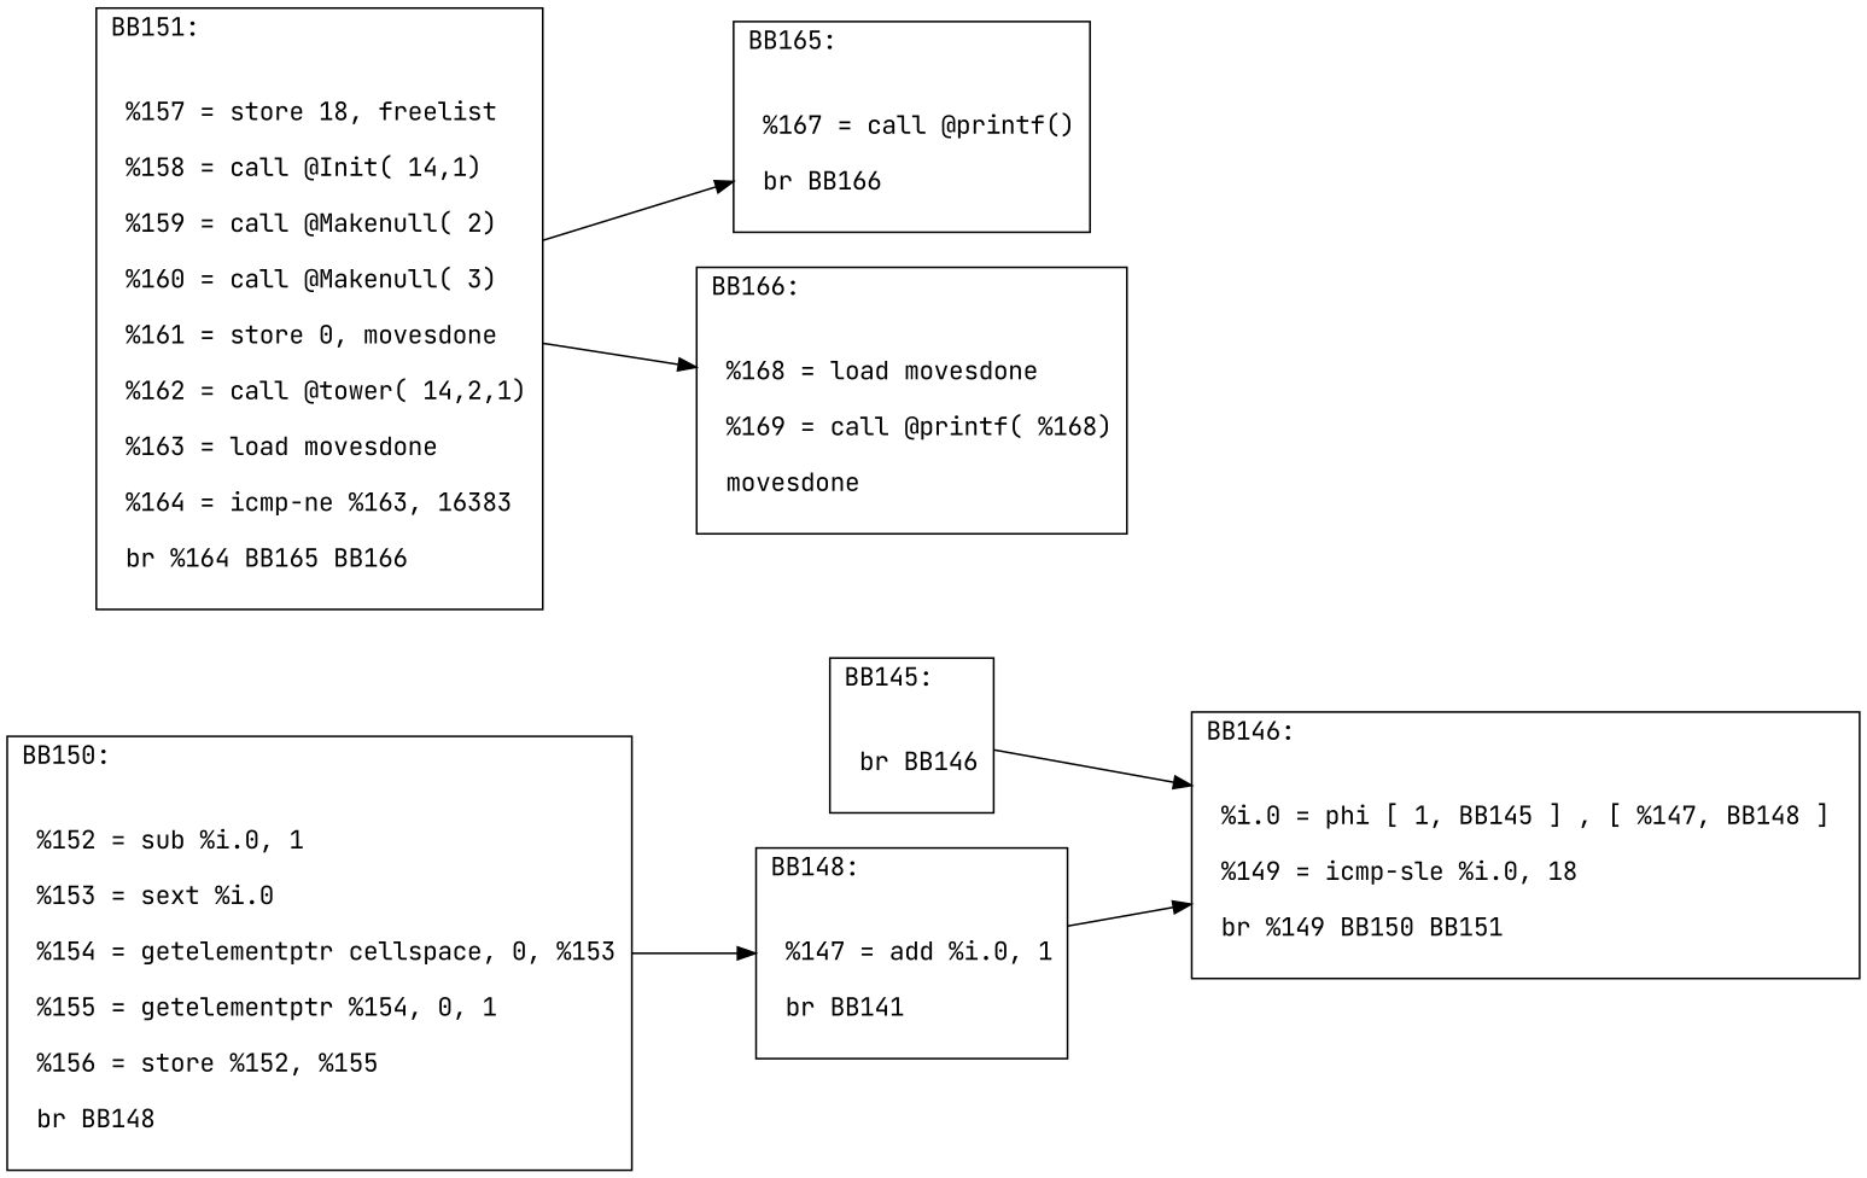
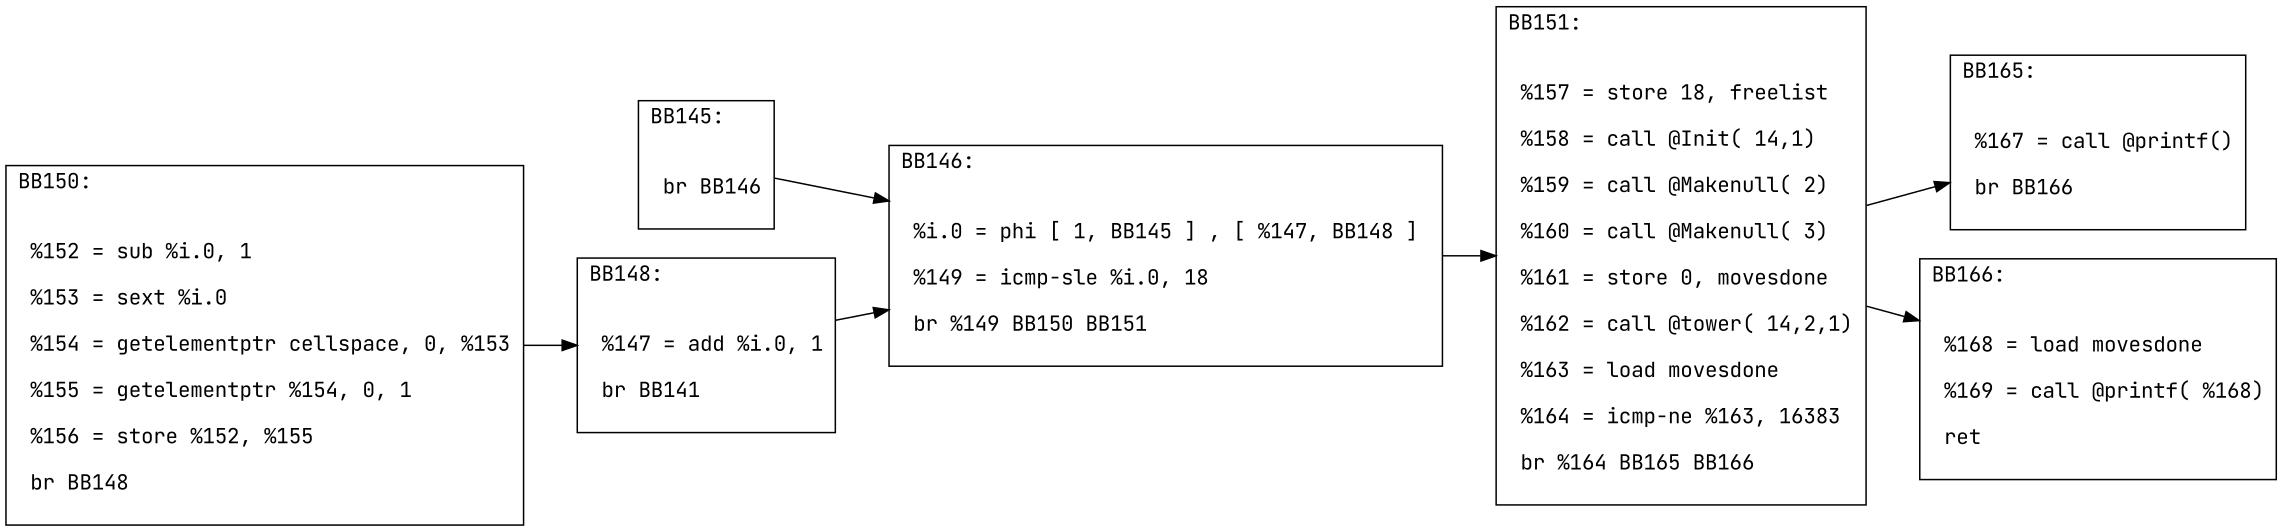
  digraph {
    fontname="JetBrains Mono"
    rankdir=LR
    node [fontname="JetBrains Mono" shape=record]
    edge [fontname="JetBrains Mono"]
    n1 [label="{BB145:\l\l\n             br BB146\l\n             }"]
    n2 [label="{BB146:\l\l\n             %i.0 = phi [ 1, BB145 ] , [ %147, BB148 ] \l\n             %149 = icmp-sle %i.0, 18\l\n             br %149 BB150 BB151\l\n             }"]
    n3 [label="{BB151:\l\l\n             %157 = store 18, freelist\l\n             %158 = call @Init( 14,1)\l\n             %159 = call @Makenull( 2)\l\n             %160 = call @Makenull( 3)\l\n             %161 = store 0, movesdone\l\n             %162 = call @tower( 14,2,1)\l\n             %163 = load movesdone\l\n             %164 = icmp-ne %163, 16383\l\n             br %164 BB165 BB166\l\n             }"]
    n4 [label="{BB150:\l\l\n             %152 = sub %i.0, 1\l\n             %153 = sext %i.0\l\n             %154 = getelementptr cellspace, 0, %153\l\n             %155 = getelementptr %154, 0, 1\l\n             %156 = store %152, %155\l\n             br BB148\l\n             }"]
    n5 [label="{BB148:\l\l\n             %147 = add %i.0, 1\l\n             br BB141\l\n             }"]
    n6 [label="{BB165:\l\l\n             %167 = call @printf()\l\n             br BB166\l\n             }"]
-   n7 [label="{BB166:\l\l\n             %168 = load movesdone\l\n             %169 = call @printf( %168)\l\n             movesdone\l\n             }"]
+   n7 [label="{BB166:\l\l\n             %168 = load movesdone\l\n             %169 = call @printf( %168)\l\n             ret\l\n             }"]
    n1 -> n2
+   n2 -> n3
    n3 -> n6
    n3 -> n7
    n4 -> n5
    n5 -> n2
  }
